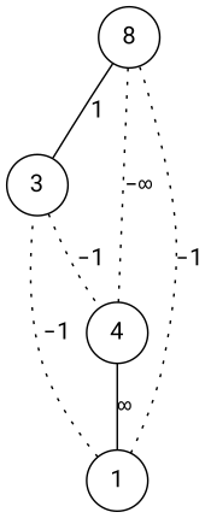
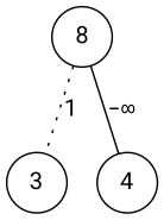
  graph {
    fontname="Roboto Mono"
    node [fontname="Roboto Mono" shape=circle]
    edge [fontname="Roboto Mono" style=dotted]
    n1 [label=8]
-   1
    3
    4
-   n1 -- 3 [label=1 style=""]
-   n1 -- 4 [label="-∞"]
-   1 -- n1 [label=-1]
-   1 -- 3 [label=-1]
-   3 -- 4 [label=-1]
-   4 -- 1 [label="∞" style=""]
+   n1 -- 3 [label=1]
+   n1 -- 4 [label="-∞" style=solid]
  }
